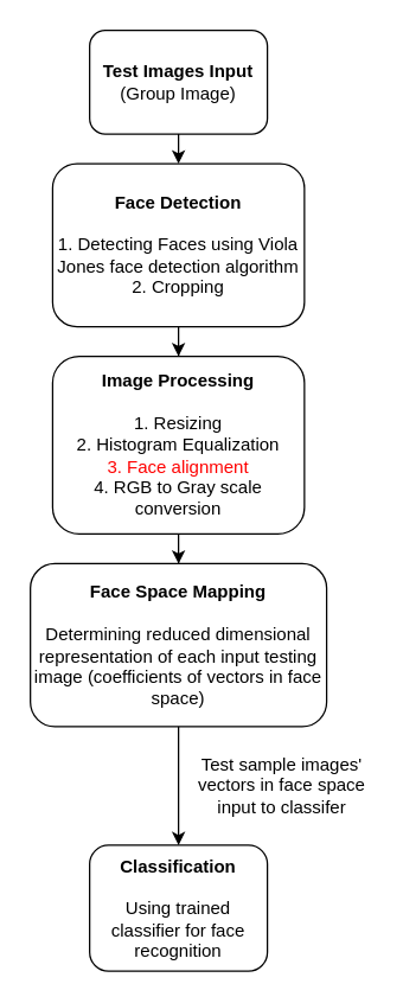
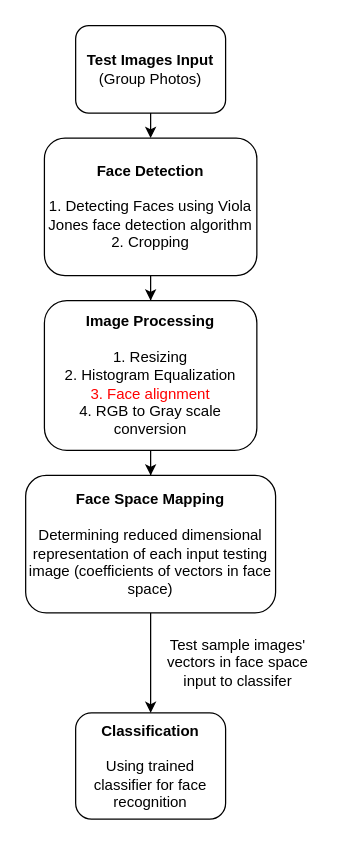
  <mxCell id="0" />
  <mxCell id="1" parent="0" />
  <mxCell id="2" style="edgeStyle=orthogonalEdgeStyle;rounded=0;orthogonalLoop=1;jettySize=auto;html=1;exitX=0.5;exitY=1;exitDx=0;exitDy=0;entryX=0.5;entryY=0;entryDx=0;entryDy=0;" edge="1" parent="1" source="3" target="10"><mxGeometry relative="1" as="geometry" /></mxCell>
- <mxCell id="3" value="&lt;b&gt;Test Images Input&lt;br&gt;&lt;/b&gt;&lt;div&gt;(Group Image)&lt;br&gt;&lt;/div&gt;" style="rounded=1;whiteSpace=wrap;html=1;fontSize=12;glass=0;strokeWidth=1;shadow=0;" parent="1" vertex="1"><mxGeometry x="60" width="120" height="70" as="geometry" y="20" /></mxCell>
+ <mxCell id="3" value="&lt;b&gt;Test Images Input&lt;br&gt;&lt;/b&gt;&lt;div&gt;(Group Photos)&lt;br&gt;&lt;/div&gt;" style="rounded=1;whiteSpace=wrap;html=1;fontSize=12;glass=0;strokeWidth=1;shadow=0;" parent="1" vertex="1"><mxGeometry x="60" width="120" height="70" as="geometry" y="20" /></mxCell>
  <mxCell id="4" style="edgeStyle=orthogonalEdgeStyle;rounded=0;orthogonalLoop=1;jettySize=auto;html=1;exitX=0.5;exitY=1;exitDx=0;exitDy=0;entryX=0.5;entryY=0;entryDx=0;entryDy=0;" edge="1" parent="1" source="5" target="11"><mxGeometry relative="1" as="geometry" /></mxCell>
  <mxCell id="5" value="&lt;b&gt;Face Space Mapping&lt;br&gt;&lt;/b&gt;&lt;div&gt;&lt;br&gt;&lt;/div&gt;&lt;div&gt;Determining reduced dimensional representation of each input testing image (coefficients of vectors in face space)&lt;br&gt;&lt;/div&gt;" style="rounded=1;whiteSpace=wrap;html=1;fontSize=12;glass=0;strokeWidth=1;shadow=0;" parent="1" vertex="1"><mxGeometry x="20" y="380" width="200" height="110" as="geometry" /></mxCell>
  <mxCell id="6" style="edgeStyle=orthogonalEdgeStyle;rounded=0;orthogonalLoop=1;jettySize=auto;html=1;entryX=0.5;entryY=0;entryDx=0;entryDy=0;" edge="1" parent="1" source="7" target="5"><mxGeometry relative="1" as="geometry" /></mxCell>
  <mxCell id="7" value="&lt;div&gt;&lt;b&gt;Image Processing&lt;br&gt;&lt;/b&gt;&lt;/div&gt;&lt;br&gt;&lt;div&gt;1. Resizing&lt;/div&gt;&lt;div&gt;2. Histogram Equalization&lt;/div&gt;&lt;div&gt;&lt;font color=&quot;#FF0000&quot;&gt;3. Face alignment&lt;/font&gt;&lt;/div&gt;&lt;div&gt;4. RGB to Gray scale conversion&lt;br&gt;&lt;/div&gt;" style="rounded=1;whiteSpace=wrap;html=1;fontSize=12;glass=0;strokeWidth=1;shadow=0;" parent="1" vertex="1"><mxGeometry x="35" y="240" width="170" height="120" as="geometry" /></mxCell>
  <mxCell id="8" value="Test sample images' vectors in face space input to classifer" style="text;html=1;strokeColor=none;fillColor=none;align=center;verticalAlign=middle;whiteSpace=wrap;rounded=0;" vertex="1" parent="1"><mxGeometry x="130" y="520" width="120" height="20" as="geometry" /></mxCell>
  <mxCell id="9" style="edgeStyle=orthogonalEdgeStyle;rounded=0;orthogonalLoop=1;jettySize=auto;html=1;entryX=0.5;entryY=0;entryDx=0;entryDy=0;" edge="1" parent="1" source="10" target="7"><mxGeometry relative="1" as="geometry" /></mxCell>
  <mxCell id="10" value="&lt;div&gt;&lt;b&gt;Face Detection&lt;/b&gt;&lt;/div&gt;&lt;div&gt;&lt;b&gt;&lt;br&gt;&lt;/b&gt;&lt;/div&gt;&lt;div&gt;1. Detecting Faces using Viola Jones face detection algorithm&lt;br&gt;&lt;/div&gt;&lt;div&gt;2. Cropping &lt;br&gt;&lt;/div&gt;" style="rounded=1;whiteSpace=wrap;html=1;fontSize=12;glass=0;strokeWidth=1;shadow=0;" vertex="1" parent="1"><mxGeometry x="35" y="110" width="170" height="110" as="geometry" /></mxCell>
  <mxCell id="11" value="&lt;div&gt;&lt;b&gt;Classification&lt;br&gt;&lt;/b&gt;&lt;/div&gt;&lt;div&gt;&lt;br&gt;&lt;/div&gt;&lt;div&gt;Using trained classifier for face recognition&lt;br&gt;&lt;b&gt;&lt;/b&gt;&lt;/div&gt;" style="rounded=1;whiteSpace=wrap;html=1;" vertex="1" parent="1"><mxGeometry x="60" y="570" width="120" height="85" as="geometry" /></mxCell>
